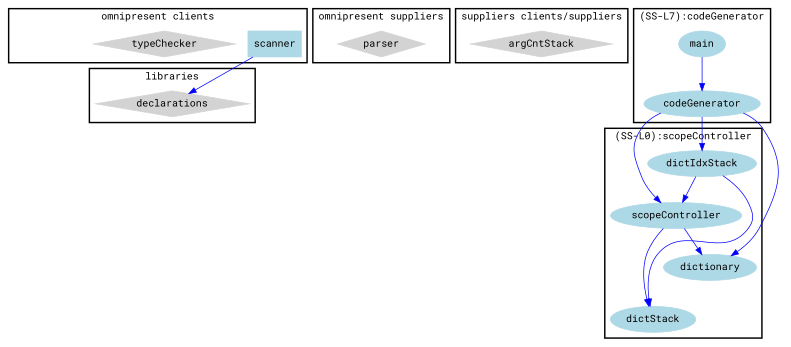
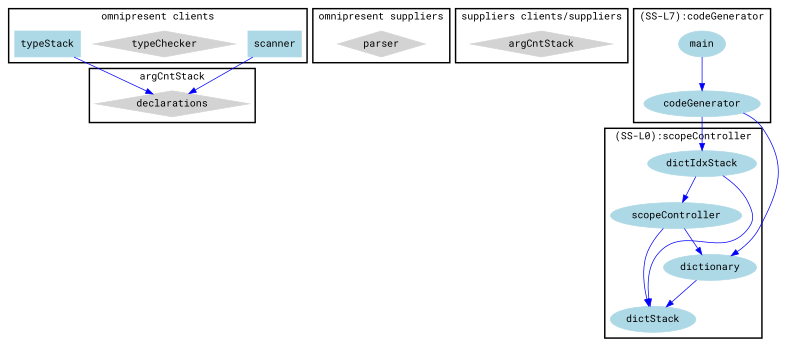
  digraph {
    fontname="Roboto Mono"
    node [color=lightblue fontcolor=black fontname="Roboto Mono" shape=ellipse style=filled]
    edge [color=blue font=6 fontname="Roboto Mono"]
    declarations [color=lightgray shape=diamond]
    parser [color=lightgray shape=diamond]
    n3 [label=scanner shape=box]
    typeChecker [color=lightgray shape=diamond]
+   n5 [label=typeStack shape=box]
    argCntStack [color=lightgray shape=diamond]
    n7 [label=main]
    n8 [label=codeGenerator]
    n9 [label=dictionary]
    n10 [label=scopeController]
    n11 [label=dictIdxStack]
    n12 [label=dictStack]
    subgraph cluster_1 {
      color=black
-     label=libraries
+     label=argCntStack
      style=bold
      declarations
    }
    subgraph cluster_2 {
      color=black
      label="omnipresent suppliers"
      style=bold
      parser
    }
    subgraph cluster_3 {
      color=black
      label="omnipresent clients"
      style=bold
      n3
      typeChecker
+     n5
    }
    subgraph cluster_4 {
      color=black
      label="suppliers clients/suppliers"
      style=bold
      argCntStack
    }
    subgraph cluster_5 {
      color=black
      label="(SS-L7):codeGenerator"
      style=bold
      n7
      n8
    }
    subgraph cluster_6 {
      color=black
      label="(SS-L0):scopeController"
      style=bold
      n9
      n10
      n11
      n12
    }
    n3 -> declarations
+   n5 -> declarations
    n7 -> n8
    n8 -> n9
-   n8 -> n10
    n8 -> n11
+   n9 -> n12
    n10 -> n9
    n10 -> n12
    n11 -> n10
    n11 -> n12
  }
